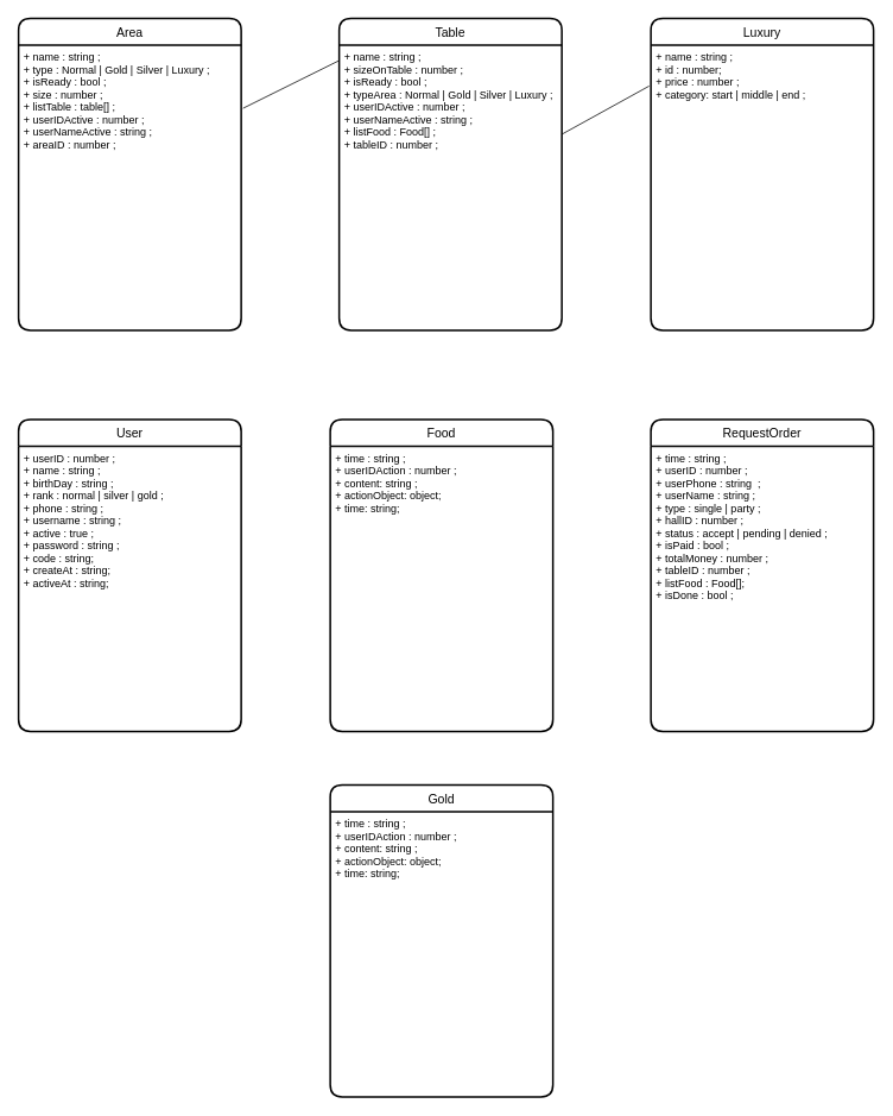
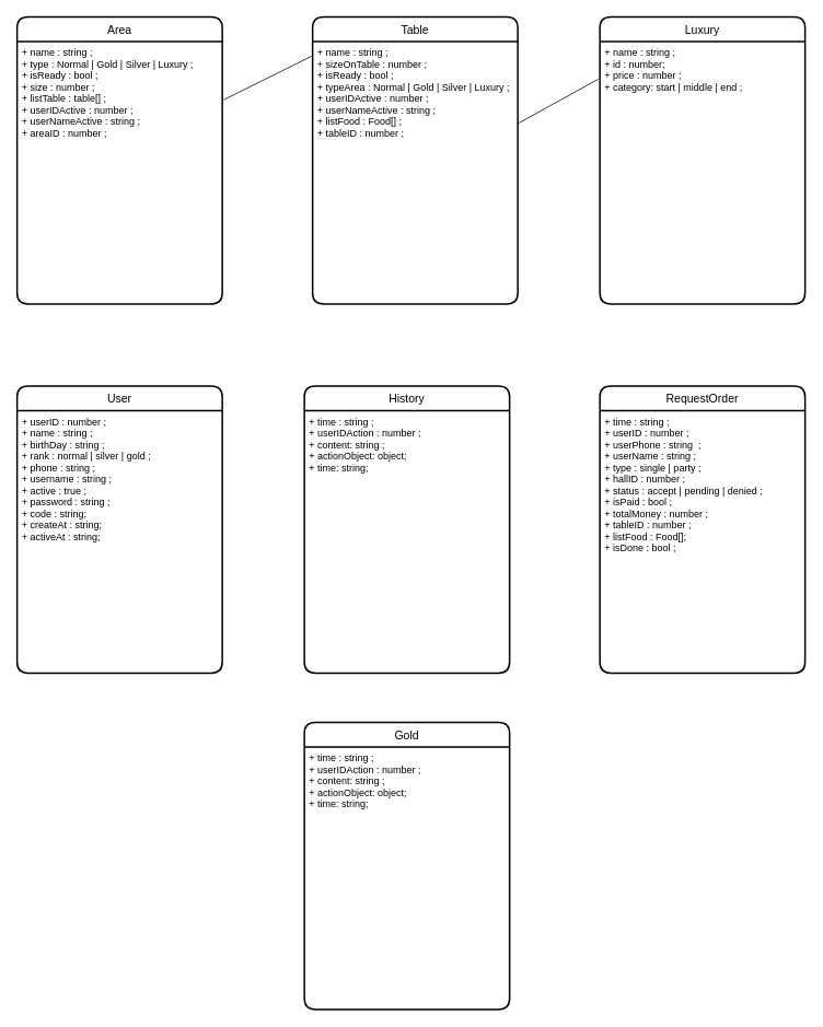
  <mxCell id="0" />
  <mxCell id="1" parent="0" />
  <mxCell id="2" value="Area" style="swimlane;childLayout=stackLayout;horizontal=1;startSize=30;horizontalStack=0;rounded=1;fontSize=14;fontStyle=0;strokeWidth=2;resizeParent=0;resizeLast=1;shadow=0;dashed=0;align=center;" parent="1" vertex="1"><mxGeometry x="20" y="20" width="250" height="350" as="geometry" /></mxCell>
  <mxCell id="3" value="+ name : string ;&#10;+ type : Normal | Gold | Silver | Luxury ;&#10;+ isReady : bool ;&#10;+ size : number ;&#10;+ listTable : table[] ;&#10;+ userIDActive : number ;&#10;+ userNameActive : string ; &#10;+ areaID : number ;" style="align=left;strokeColor=none;fillColor=none;spacingLeft=4;fontSize=12;verticalAlign=top;resizable=0;rotatable=0;part=1;" parent="2" vertex="1"><mxGeometry y="30" width="250" height="320" as="geometry" /></mxCell>
  <mxCell id="4" value="Table" style="swimlane;childLayout=stackLayout;horizontal=1;startSize=30;horizontalStack=0;rounded=1;fontSize=14;fontStyle=0;strokeWidth=2;resizeParent=0;resizeLast=1;shadow=0;dashed=0;align=center;" parent="1" vertex="1"><mxGeometry x="380" y="20" width="250" height="350" as="geometry" /></mxCell>
  <mxCell id="5" value="+ name : string ;&#10;+ sizeOnTable : number ;&#10;+ isReady : bool ;&#10;+ typeArea : Normal | Gold | Silver | Luxury ;&#10;+ userIDActive : number ;&#10;+ userNameActive : string ;&#10;+ listFood : Food[] ;&#10;+ tableID : number ;" style="align=left;strokeColor=none;fillColor=none;spacingLeft=4;fontSize=12;verticalAlign=top;resizable=0;rotatable=0;part=1;" parent="4" vertex="1"><mxGeometry y="30" width="250" height="320" as="geometry" /></mxCell>
- <mxCell id="6" value="Food" style="swimlane;childLayout=stackLayout;horizontal=1;startSize=30;horizontalStack=0;rounded=1;fontSize=14;fontStyle=0;strokeWidth=2;resizeParent=0;resizeLast=1;shadow=0;dashed=0;align=center;" parent="1" vertex="1"><mxGeometry x="370" y="470" width="250" height="350" as="geometry" /></mxCell>
+ <mxCell id="6" value="History" style="swimlane;childLayout=stackLayout;horizontal=1;startSize=30;horizontalStack=0;rounded=1;fontSize=14;fontStyle=0;strokeWidth=2;resizeParent=0;resizeLast=1;shadow=0;dashed=0;align=center;" parent="1" vertex="1"><mxGeometry x="370" y="470" width="250" height="350" as="geometry" /></mxCell>
  <mxCell id="7" value="+ time : string ;&#10;+ userIDAction : number ;&#10;+ content: string ;&#10;+ actionObject: object;&#10;+ time: string;" style="align=left;strokeColor=none;fillColor=none;spacingLeft=4;fontSize=12;verticalAlign=top;resizable=0;rotatable=0;part=1;" parent="6" vertex="1"><mxGeometry y="30" width="250" height="320" as="geometry" /></mxCell>
  <mxCell id="8" value="User" style="swimlane;childLayout=stackLayout;horizontal=1;startSize=30;horizontalStack=0;rounded=1;fontSize=14;fontStyle=0;strokeWidth=2;resizeParent=0;resizeLast=1;shadow=0;dashed=0;align=center;" parent="1" vertex="1"><mxGeometry x="20" y="470" width="250" height="350" as="geometry" /></mxCell>
  <mxCell id="9" value="+ userID : number ;&#10;+ name : string ;&#10;+ birthDay : string ;&#10;+ rank : normal | silver | gold ;&#10;+ phone : string ;&#10;+ username : string ;&#10;+ active : true ;&#10;+ password : string ;&#10;+ code : string;&#10;+ createAt : string;&#10;+ activeAt : string;&#10;&#10;" style="align=left;strokeColor=none;fillColor=none;spacingLeft=4;fontSize=12;verticalAlign=top;resizable=0;rotatable=0;part=1;" parent="8" vertex="1"><mxGeometry y="30" width="250" height="320" as="geometry" /></mxCell>
  <mxCell id="10" value="Luxury" style="swimlane;childLayout=stackLayout;horizontal=1;startSize=30;horizontalStack=0;rounded=1;fontSize=14;fontStyle=0;strokeWidth=2;resizeParent=0;resizeLast=1;shadow=0;dashed=0;align=center;" parent="1" vertex="1"><mxGeometry x="730" y="20" width="250" height="350" as="geometry" /></mxCell>
  <mxCell id="11" value="+ name : string ;&#10;+ id : number;&#10;+ price : number ;&#10;+ category: start | middle | end ;&#10;" style="align=left;strokeColor=none;fillColor=none;spacingLeft=4;fontSize=12;verticalAlign=top;resizable=0;rotatable=0;part=1;" parent="10" vertex="1"><mxGeometry y="30" width="250" height="320" as="geometry" /></mxCell>
  <mxCell id="12" value="" style="endArrow=none;html=1;rounded=0;exitX=1.008;exitY=0.222;exitDx=0;exitDy=0;exitPerimeter=0;entryX=-0.004;entryY=0.056;entryDx=0;entryDy=0;entryPerimeter=0;" parent="1" source="3" target="5" edge="1"><mxGeometry relative="1" as="geometry"><mxPoint x="340" y="270" as="sourcePoint" /><mxPoint x="500" y="270" as="targetPoint" /></mxGeometry></mxCell>
  <mxCell id="13" value="" style="endArrow=none;html=1;rounded=0;exitX=1;exitY=0.313;exitDx=0;exitDy=0;exitPerimeter=0;entryX=-0.008;entryY=0.144;entryDx=0;entryDy=0;entryPerimeter=0;" parent="1" source="5" target="11" edge="1"><mxGeometry relative="1" as="geometry"><mxPoint x="460" y="270" as="sourcePoint" /><mxPoint x="620" y="270" as="targetPoint" /></mxGeometry></mxCell>
  <mxCell id="14" value="RequestOrder" style="swimlane;childLayout=stackLayout;horizontal=1;startSize=30;horizontalStack=0;rounded=1;fontSize=14;fontStyle=0;strokeWidth=2;resizeParent=0;resizeLast=1;shadow=0;dashed=0;align=center;" parent="1" vertex="1"><mxGeometry x="730" y="470" width="250" height="350" as="geometry" /></mxCell>
  <mxCell id="15" value="+ time : string ;&#10;+ userID : number ;&#10;+ userPhone : string  ;&#10;+ userName : string ;&#10;+ type : single | party ;&#10;+ hallID : number ;&#10;+ status : accept | pending | denied ;&#10;+ isPaid : bool ;&#10;+ totalMoney : number ;&#10;+ tableID : number ;&#10;+ listFood : Food[];&#10;+ isDone : bool ;&#10;" style="align=left;strokeColor=none;fillColor=none;spacingLeft=4;fontSize=12;verticalAlign=top;resizable=0;rotatable=0;part=1;" parent="14" vertex="1"><mxGeometry y="30" width="250" height="320" as="geometry" /></mxCell>
  <mxCell id="16" value="Gold" style="swimlane;childLayout=stackLayout;horizontal=1;startSize=30;horizontalStack=0;rounded=1;fontSize=14;fontStyle=0;strokeWidth=2;resizeParent=0;resizeLast=1;shadow=0;dashed=0;align=center;" vertex="1" parent="1"><mxGeometry x="370" y="880" width="250" height="350" as="geometry" /></mxCell>
  <mxCell id="17" value="+ time : string ;&#10;+ userIDAction : number ;&#10;+ content: string ;&#10;+ actionObject: object;&#10;+ time: string;" style="align=left;strokeColor=none;fillColor=none;spacingLeft=4;fontSize=12;verticalAlign=top;resizable=0;rotatable=0;part=1;" vertex="1" parent="16"><mxGeometry y="30" width="250" height="320" as="geometry" /></mxCell>
